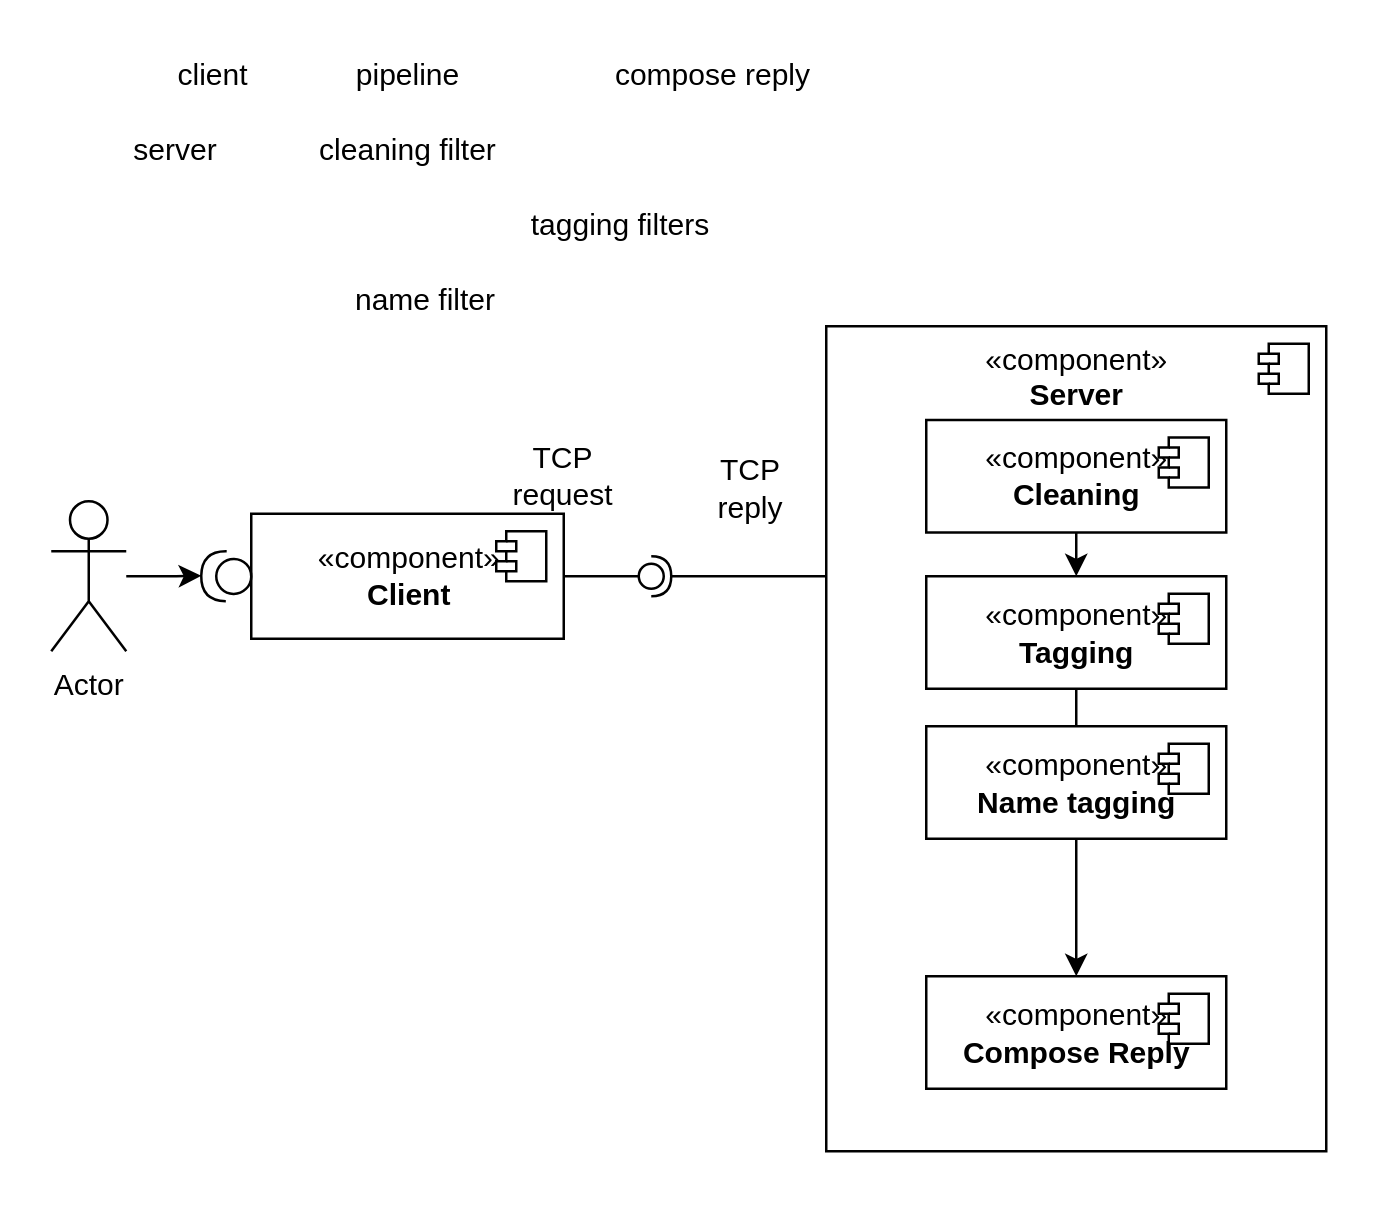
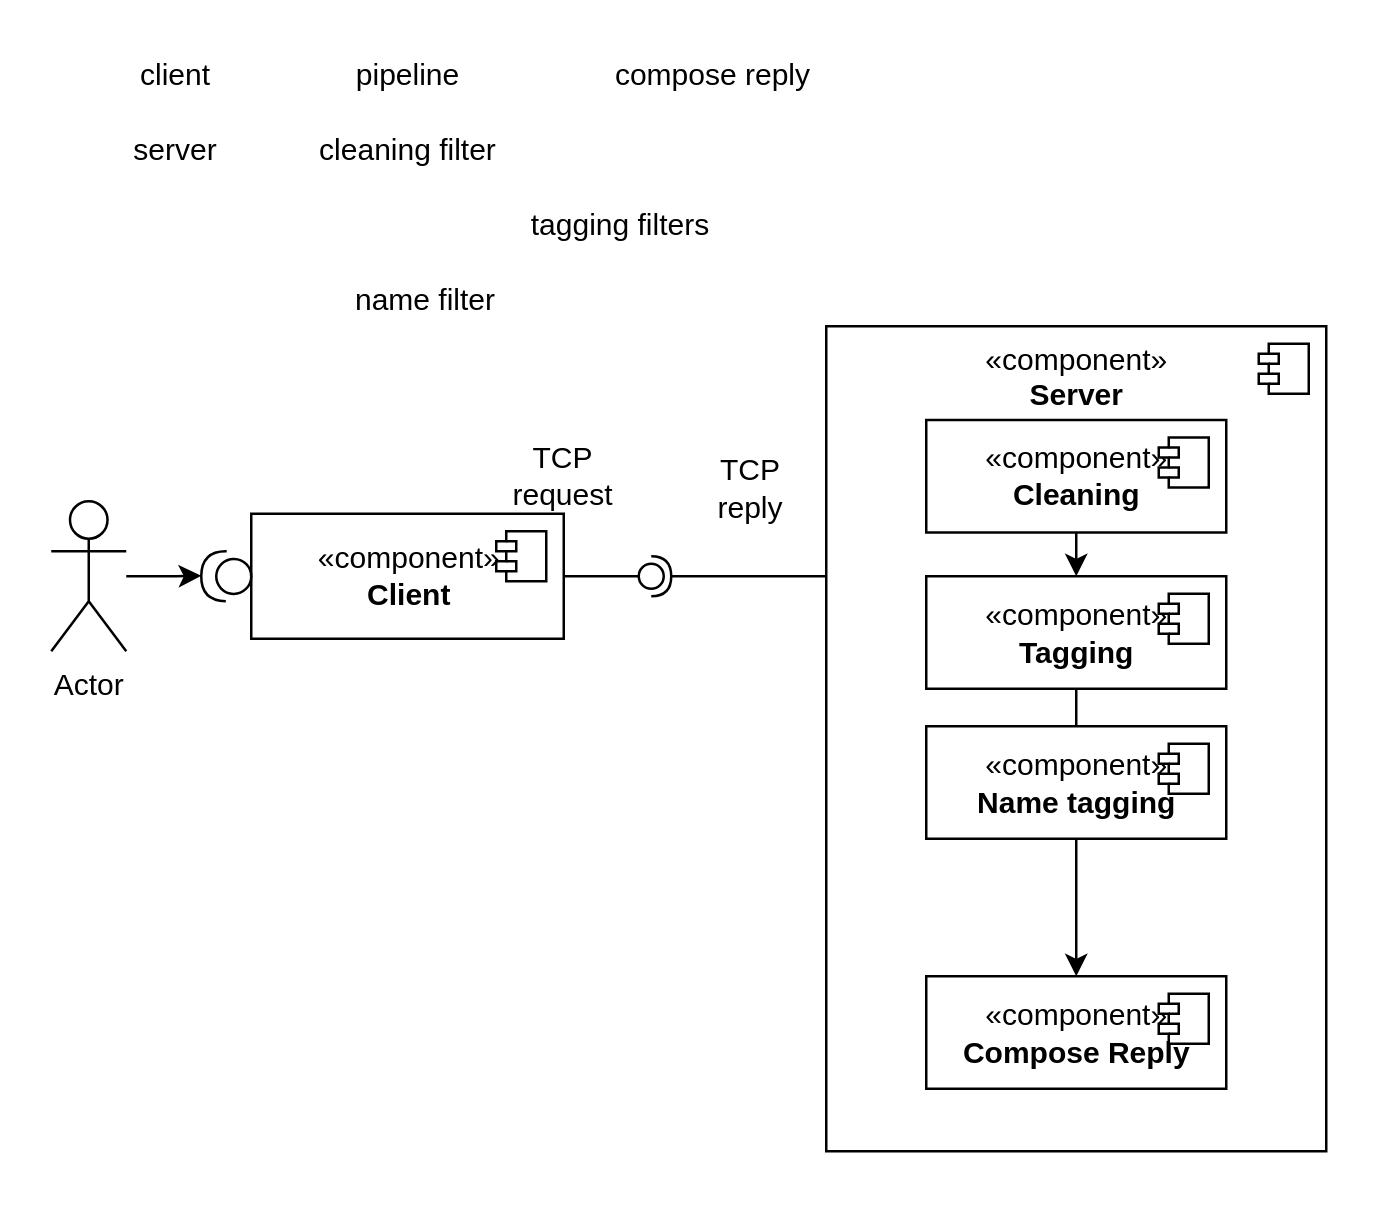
  <mxCell id="0" />
  <mxCell id="1" parent="0" />
  <mxCell id="2" style="edgeStyle=orthogonalEdgeStyle;rounded=0;orthogonalLoop=1;jettySize=auto;html=1;entryX=1;entryY=0.5;entryDx=0;entryDy=0;entryPerimeter=0;" parent="1" source="3" target="13" edge="1"><mxGeometry relative="1" as="geometry"><mxPoint x="80" y="230" as="targetPoint" /></mxGeometry></mxCell>
  <mxCell id="3" value="Actor" style="shape=umlActor;verticalLabelPosition=bottom;verticalAlign=top;html=1;" parent="1" vertex="1"><mxGeometry x="20" y="200" width="30" height="60" as="geometry" /></mxCell>
- <mxCell id="4" value="client" style="text;html=1;strokeColor=none;fillColor=none;align=center;verticalAlign=middle;whiteSpace=wrap;rounded=0;" parent="1" vertex="1"><mxGeometry x="65" y="20" width="40" height="20" as="geometry" /></mxCell>
+ <mxCell id="4" value="client" style="text;html=1;strokeColor=none;fillColor=none;align=center;verticalAlign=middle;whiteSpace=wrap;rounded=0;" parent="1" vertex="1"><mxGeometry x="50" y="20" width="40" height="20" as="geometry" /></mxCell>
  <mxCell id="5" value="server" style="text;html=1;strokeColor=none;fillColor=none;align=center;verticalAlign=middle;whiteSpace=wrap;rounded=0;" parent="1" vertex="1"><mxGeometry x="50" y="50" width="40" height="20" as="geometry" /></mxCell>
  <mxCell id="6" value="pipeline" style="text;html=1;strokeColor=none;fillColor=none;align=center;verticalAlign=middle;whiteSpace=wrap;rounded=0;" parent="1" vertex="1"><mxGeometry x="142.5" y="20" width="40" height="20" as="geometry" /></mxCell>
  <mxCell id="7" value="cleaning filter" style="text;html=1;strokeColor=none;fillColor=none;align=center;verticalAlign=middle;whiteSpace=wrap;rounded=0;" parent="1" vertex="1"><mxGeometry x="107.5" y="50" width="110" height="20" as="geometry" /></mxCell>
  <mxCell id="8" value="tagging filters" style="text;html=1;strokeColor=none;fillColor=none;align=center;verticalAlign=middle;whiteSpace=wrap;rounded=0;" parent="1" vertex="1"><mxGeometry x="192.5" y="80" width="110" height="20" as="geometry" /></mxCell>
  <mxCell id="9" value="name filter" style="text;html=1;strokeColor=none;fillColor=none;align=center;verticalAlign=middle;whiteSpace=wrap;rounded=0;" parent="1" vertex="1"><mxGeometry x="115" y="110" width="110" height="20" as="geometry" /></mxCell>
  <mxCell id="10" value="compose reply" style="text;html=1;strokeColor=none;fillColor=none;align=center;verticalAlign=middle;whiteSpace=wrap;rounded=0;" parent="1" vertex="1"><mxGeometry x="230" y="20" width="110" height="20" as="geometry" /></mxCell>
  <mxCell id="11" value="«component»&lt;br&gt;&lt;b&gt;Client&lt;/b&gt;" style="html=1;dropTarget=0;" parent="1" vertex="1"><mxGeometry x="100" y="205" width="125" height="50" as="geometry" /></mxCell>
  <mxCell id="12" value="" style="shape=component;jettyWidth=8;jettyHeight=4;" parent="11" vertex="1"><mxGeometry x="1" width="20" height="20" relative="1" as="geometry"><mxPoint x="-27" y="7" as="offset" /></mxGeometry></mxCell>
  <mxCell id="13" value="" style="shape=providedRequiredInterface;html=1;verticalLabelPosition=bottom;rotation=-179;" parent="1" vertex="1"><mxGeometry x="80" y="220" width="20" height="20" as="geometry" /></mxCell>
  <mxCell id="14" value="«component»&lt;br&gt;&lt;b&gt;Server&lt;/b&gt;" style="html=1;dropTarget=0;verticalAlign=top;" parent="1" vertex="1"><mxGeometry x="330" y="130" width="200" height="330" as="geometry" /></mxCell>
  <mxCell id="15" value="" style="shape=component;jettyWidth=8;jettyHeight=4;" parent="14" vertex="1"><mxGeometry x="1" width="20" height="20" relative="1" as="geometry"><mxPoint x="-27" y="7" as="offset" /></mxGeometry></mxCell>
  <mxCell id="16" value="" style="rounded=0;orthogonalLoop=1;jettySize=auto;html=1;endArrow=none;endFill=0;exitX=1;exitY=0.5;exitDx=0;exitDy=0;" parent="1" source="11" target="18" edge="1"><mxGeometry relative="1" as="geometry"><mxPoint x="240" y="230" as="sourcePoint" /></mxGeometry></mxCell>
  <mxCell id="17" value="" style="rounded=0;orthogonalLoop=1;jettySize=auto;html=1;endArrow=halfCircle;endFill=0;entryX=0.5;entryY=0.5;entryDx=0;entryDy=0;endSize=6;strokeWidth=1;exitX=-0.001;exitY=0.303;exitDx=0;exitDy=0;exitPerimeter=0;" parent="1" source="14" target="18" edge="1"><mxGeometry relative="1" as="geometry"><mxPoint x="280" y="230" as="sourcePoint" /></mxGeometry></mxCell>
  <mxCell id="18" value="" style="ellipse;whiteSpace=wrap;html=1;fontFamily=Helvetica;fontSize=12;fontColor=#000000;align=center;strokeColor=#000000;fillColor=#ffffff;points=[];aspect=fixed;resizable=0;" parent="1" vertex="1"><mxGeometry x="255" y="225" width="10" height="10" as="geometry" /></mxCell>
  <mxCell id="19" value="TCP request" style="text;html=1;strokeColor=none;fillColor=none;align=center;verticalAlign=middle;whiteSpace=wrap;rounded=0;" parent="1" vertex="1"><mxGeometry x="205" y="180" width="40" height="20" as="geometry" /></mxCell>
  <mxCell id="20" value="TCP reply" style="text;html=1;strokeColor=none;fillColor=none;align=center;verticalAlign=middle;whiteSpace=wrap;rounded=0;" parent="1" vertex="1"><mxGeometry x="280" y="185" width="40" height="20" as="geometry" /></mxCell>
  <mxCell id="21" style="edgeStyle=orthogonalEdgeStyle;rounded=0;orthogonalLoop=1;jettySize=auto;html=1;exitX=0.5;exitY=1;exitDx=0;exitDy=0;entryX=0.5;entryY=0;entryDx=0;entryDy=0;" parent="1" source="22" target="25" edge="1"><mxGeometry relative="1" as="geometry" /></mxCell>
  <mxCell id="22" value="«component»&lt;br&gt;&lt;b&gt;Cleaning&lt;/b&gt;" style="html=1;dropTarget=0;" parent="1" vertex="1"><mxGeometry x="370" y="167.5" width="120" height="45" as="geometry" /></mxCell>
  <mxCell id="23" value="" style="shape=component;jettyWidth=8;jettyHeight=4;" parent="22" vertex="1"><mxGeometry x="1" width="20" height="20" relative="1" as="geometry"><mxPoint x="-27" y="7" as="offset" /></mxGeometry></mxCell>
  <mxCell id="24" style="edgeStyle=orthogonalEdgeStyle;rounded=0;orthogonalLoop=1;jettySize=auto;html=1;endArrow=none;" parent="1" source="25" target="28" edge="1"><mxGeometry relative="1" as="geometry" /></mxCell>
  <mxCell id="25" value="«component»&lt;br&gt;&lt;b&gt;Tagging&lt;/b&gt;" style="html=1;dropTarget=0;" parent="1" vertex="1"><mxGeometry x="370" y="230" width="120" height="45" as="geometry" /></mxCell>
  <mxCell id="26" value="" style="shape=component;jettyWidth=8;jettyHeight=4;" parent="25" vertex="1"><mxGeometry x="1" width="20" height="20" relative="1" as="geometry"><mxPoint x="-27" y="7" as="offset" /></mxGeometry></mxCell>
  <mxCell id="27" style="edgeStyle=orthogonalEdgeStyle;rounded=0;orthogonalLoop=1;jettySize=auto;html=1;exitX=0.5;exitY=1;exitDx=0;exitDy=0;entryX=0.5;entryY=0;entryDx=0;entryDy=0;" parent="1" source="28" target="30" edge="1"><mxGeometry relative="1" as="geometry" /></mxCell>
  <mxCell id="28" value="«component»&lt;br&gt;&lt;b&gt;Name tagging&lt;/b&gt;" style="html=1;dropTarget=0;" parent="1" vertex="1"><mxGeometry x="370" y="290" width="120" height="45" as="geometry" /></mxCell>
  <mxCell id="29" value="" style="shape=component;jettyWidth=8;jettyHeight=4;" parent="28" vertex="1"><mxGeometry x="1" width="20" height="20" relative="1" as="geometry"><mxPoint x="-27" y="7" as="offset" /></mxGeometry></mxCell>
  <mxCell id="30" value="«component»&lt;br&gt;&lt;b&gt;Compose Reply&lt;/b&gt;" style="html=1;dropTarget=0;" parent="1" vertex="1"><mxGeometry x="370" y="390" width="120" height="45" as="geometry" /></mxCell>
  <mxCell id="31" value="" style="shape=component;jettyWidth=8;jettyHeight=4;" parent="30" vertex="1"><mxGeometry x="1" width="20" height="20" relative="1" as="geometry"><mxPoint x="-27" y="7" as="offset" /></mxGeometry></mxCell>
